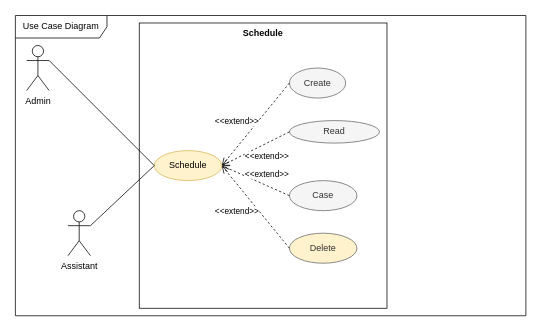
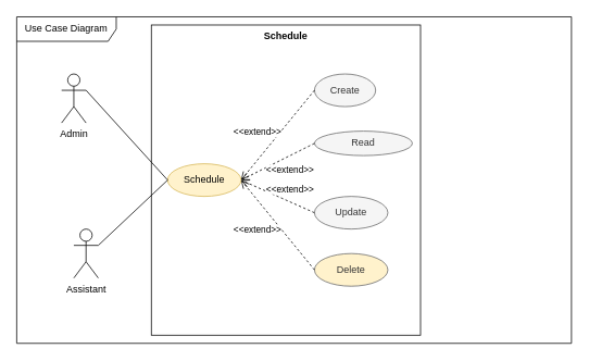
  <mxCell id="0" />
  <mxCell id="1" parent="0" />
  <mxCell id="2" value="Use Case Diagram" style="shape=umlFrame;whiteSpace=wrap;html=1;width=122;height=30;" parent="1" vertex="1"><mxGeometry x="20" y="20" width="680" height="400" as="geometry" /></mxCell>
  <mxCell id="3" value="" style="html=1;" parent="1" vertex="1"><mxGeometry x="185" y="30" width="330" height="380" as="geometry" /></mxCell>
- <mxCell id="4" value="Admin" style="shape=umlActor;verticalLabelPosition=bottom;verticalAlign=top;html=1;" parent="1" vertex="1"><mxGeometry x="35" y="60" width="30" height="60" as="geometry" /></mxCell>
+ <mxCell id="4" value="Admin" style="shape=umlActor;verticalLabelPosition=bottom;verticalAlign=top;html=1;" parent="1" vertex="1"><mxGeometry x="75" y="90" width="30" height="60" as="geometry" /></mxCell>
  <mxCell id="5" value="Assistant" style="shape=umlActor;verticalLabelPosition=bottom;verticalAlign=top;html=1;" parent="1" vertex="1"><mxGeometry x="90" y="280" width="30" height="60" as="geometry" /></mxCell>
  <mxCell id="6" value="Schedule" style="ellipse;whiteSpace=wrap;html=1;fillColor=#fff2cc;strokeColor=#d6b656;" parent="1" vertex="1"><mxGeometry x="205" y="200" width="90" height="40" as="geometry" /></mxCell>
  <mxCell id="7" value="Create" style="ellipse;whiteSpace=wrap;html=1;fillColor=#f5f5f5;strokeColor=#666666;fontColor=#333333;" parent="1" vertex="1"><mxGeometry x="385" y="90" width="75" height="40" as="geometry" /></mxCell>
  <mxCell id="8" value="Schedule" style="text;align=center;fontStyle=1;verticalAlign=middle;spacingLeft=3;spacingRight=3;strokeColor=none;rotatable=0;points=[[0,0.5],[1,0.5]];portConstraint=eastwest;" parent="1" vertex="1"><mxGeometry x="310" y="30" width="80" height="26" as="geometry" /></mxCell>
  <mxCell id="9" value="" style="endArrow=none;html=1;entryX=0;entryY=0.5;entryDx=0;entryDy=0;exitX=1;exitY=0.333;exitDx=0;exitDy=0;exitPerimeter=0;" parent="1" source="4" target="6" edge="1"><mxGeometry relative="1" as="geometry"><mxPoint x="125" y="119.5" as="sourcePoint" /><mxPoint x="285" y="119.5" as="targetPoint" /></mxGeometry></mxCell>
  <mxCell id="10" value="" style="endArrow=none;html=1;entryX=0;entryY=0.5;entryDx=0;entryDy=0;exitX=1;exitY=0.333;exitDx=0;exitDy=0;exitPerimeter=0;" parent="1" source="5" target="6" edge="1"><mxGeometry relative="1" as="geometry"><mxPoint x="175" y="180" as="sourcePoint" /><mxPoint x="305" y="164" as="targetPoint" /></mxGeometry></mxCell>
  <mxCell id="11" value="Read" style="ellipse;whiteSpace=wrap;html=1;fillColor=#f5f5f5;strokeColor=#666666;fontColor=#333333;" vertex="1" parent="1"><mxGeometry x="385" y="160" width="120" height="30" as="geometry" /></mxCell>
- <mxCell id="12" value="Case" style="ellipse;whiteSpace=wrap;html=1;fillColor=#f5f5f5;strokeColor=#666666;fontColor=#333333;" vertex="1" parent="1"><mxGeometry x="385" y="240" width="90" height="40" as="geometry" /></mxCell>
+ <mxCell id="12" value="Update" style="ellipse;whiteSpace=wrap;html=1;fillColor=#f5f5f5;strokeColor=#666666;fontColor=#333333;" vertex="1" parent="1"><mxGeometry x="385" y="240" width="90" height="40" as="geometry" /></mxCell>
  <mxCell id="13" value="Delete" style="ellipse;whiteSpace=wrap;html=1;fillColor=#fff2cc;strokeColor=#666666;fontColor=#333333;" vertex="1" parent="1"><mxGeometry x="385" y="310" width="90" height="40" as="geometry" /></mxCell>
  <mxCell id="14" value="&amp;lt;&amp;lt;extend&amp;gt;&amp;gt;" style="html=1;verticalAlign=bottom;endArrow=open;dashed=1;endSize=8;entryX=1;entryY=0.5;entryDx=0;entryDy=0;exitX=0;exitY=0.5;exitDx=0;exitDy=0;" edge="1" parent="1" source="7" target="6"><mxGeometry x="0.277" y="-16" relative="1" as="geometry"><mxPoint x="385" y="108" as="sourcePoint" /><mxPoint x="295" y="218" as="targetPoint" /><mxPoint as="offset" /></mxGeometry></mxCell>
  <mxCell id="15" value="&amp;lt;&amp;lt;extend&amp;gt;&amp;gt;" style="html=1;verticalAlign=bottom;endArrow=open;dashed=1;endSize=8;exitX=0;exitY=0.5;exitDx=0;exitDy=0;" edge="1" parent="1" source="11"><mxGeometry x="-0.113" y="24" relative="1" as="geometry"><mxPoint x="395" y="120" as="sourcePoint" /><mxPoint x="295" y="220" as="targetPoint" /><mxPoint as="offset" /></mxGeometry></mxCell>
  <mxCell id="16" value="&amp;lt;&amp;lt;extend&amp;gt;&amp;gt;" style="html=1;verticalAlign=bottom;endArrow=open;dashed=1;endSize=8;exitX=0;exitY=0.5;exitDx=0;exitDy=0;" edge="1" parent="1" source="12"><mxGeometry x="-0.278" y="-6" relative="1" as="geometry"><mxPoint x="405" y="130" as="sourcePoint" /><mxPoint x="295" y="220" as="targetPoint" /><mxPoint as="offset" /></mxGeometry></mxCell>
  <mxCell id="17" value="&amp;lt;&amp;lt;extend&amp;gt;&amp;gt;" style="html=1;verticalAlign=bottom;endArrow=open;dashed=1;endSize=8;exitX=0;exitY=0.5;exitDx=0;exitDy=0;" edge="1" parent="1" source="13"><mxGeometry x="0.059" y="29" relative="1" as="geometry"><mxPoint x="415" y="140" as="sourcePoint" /><mxPoint x="295" y="220" as="targetPoint" /><mxPoint as="offset" /></mxGeometry></mxCell>
